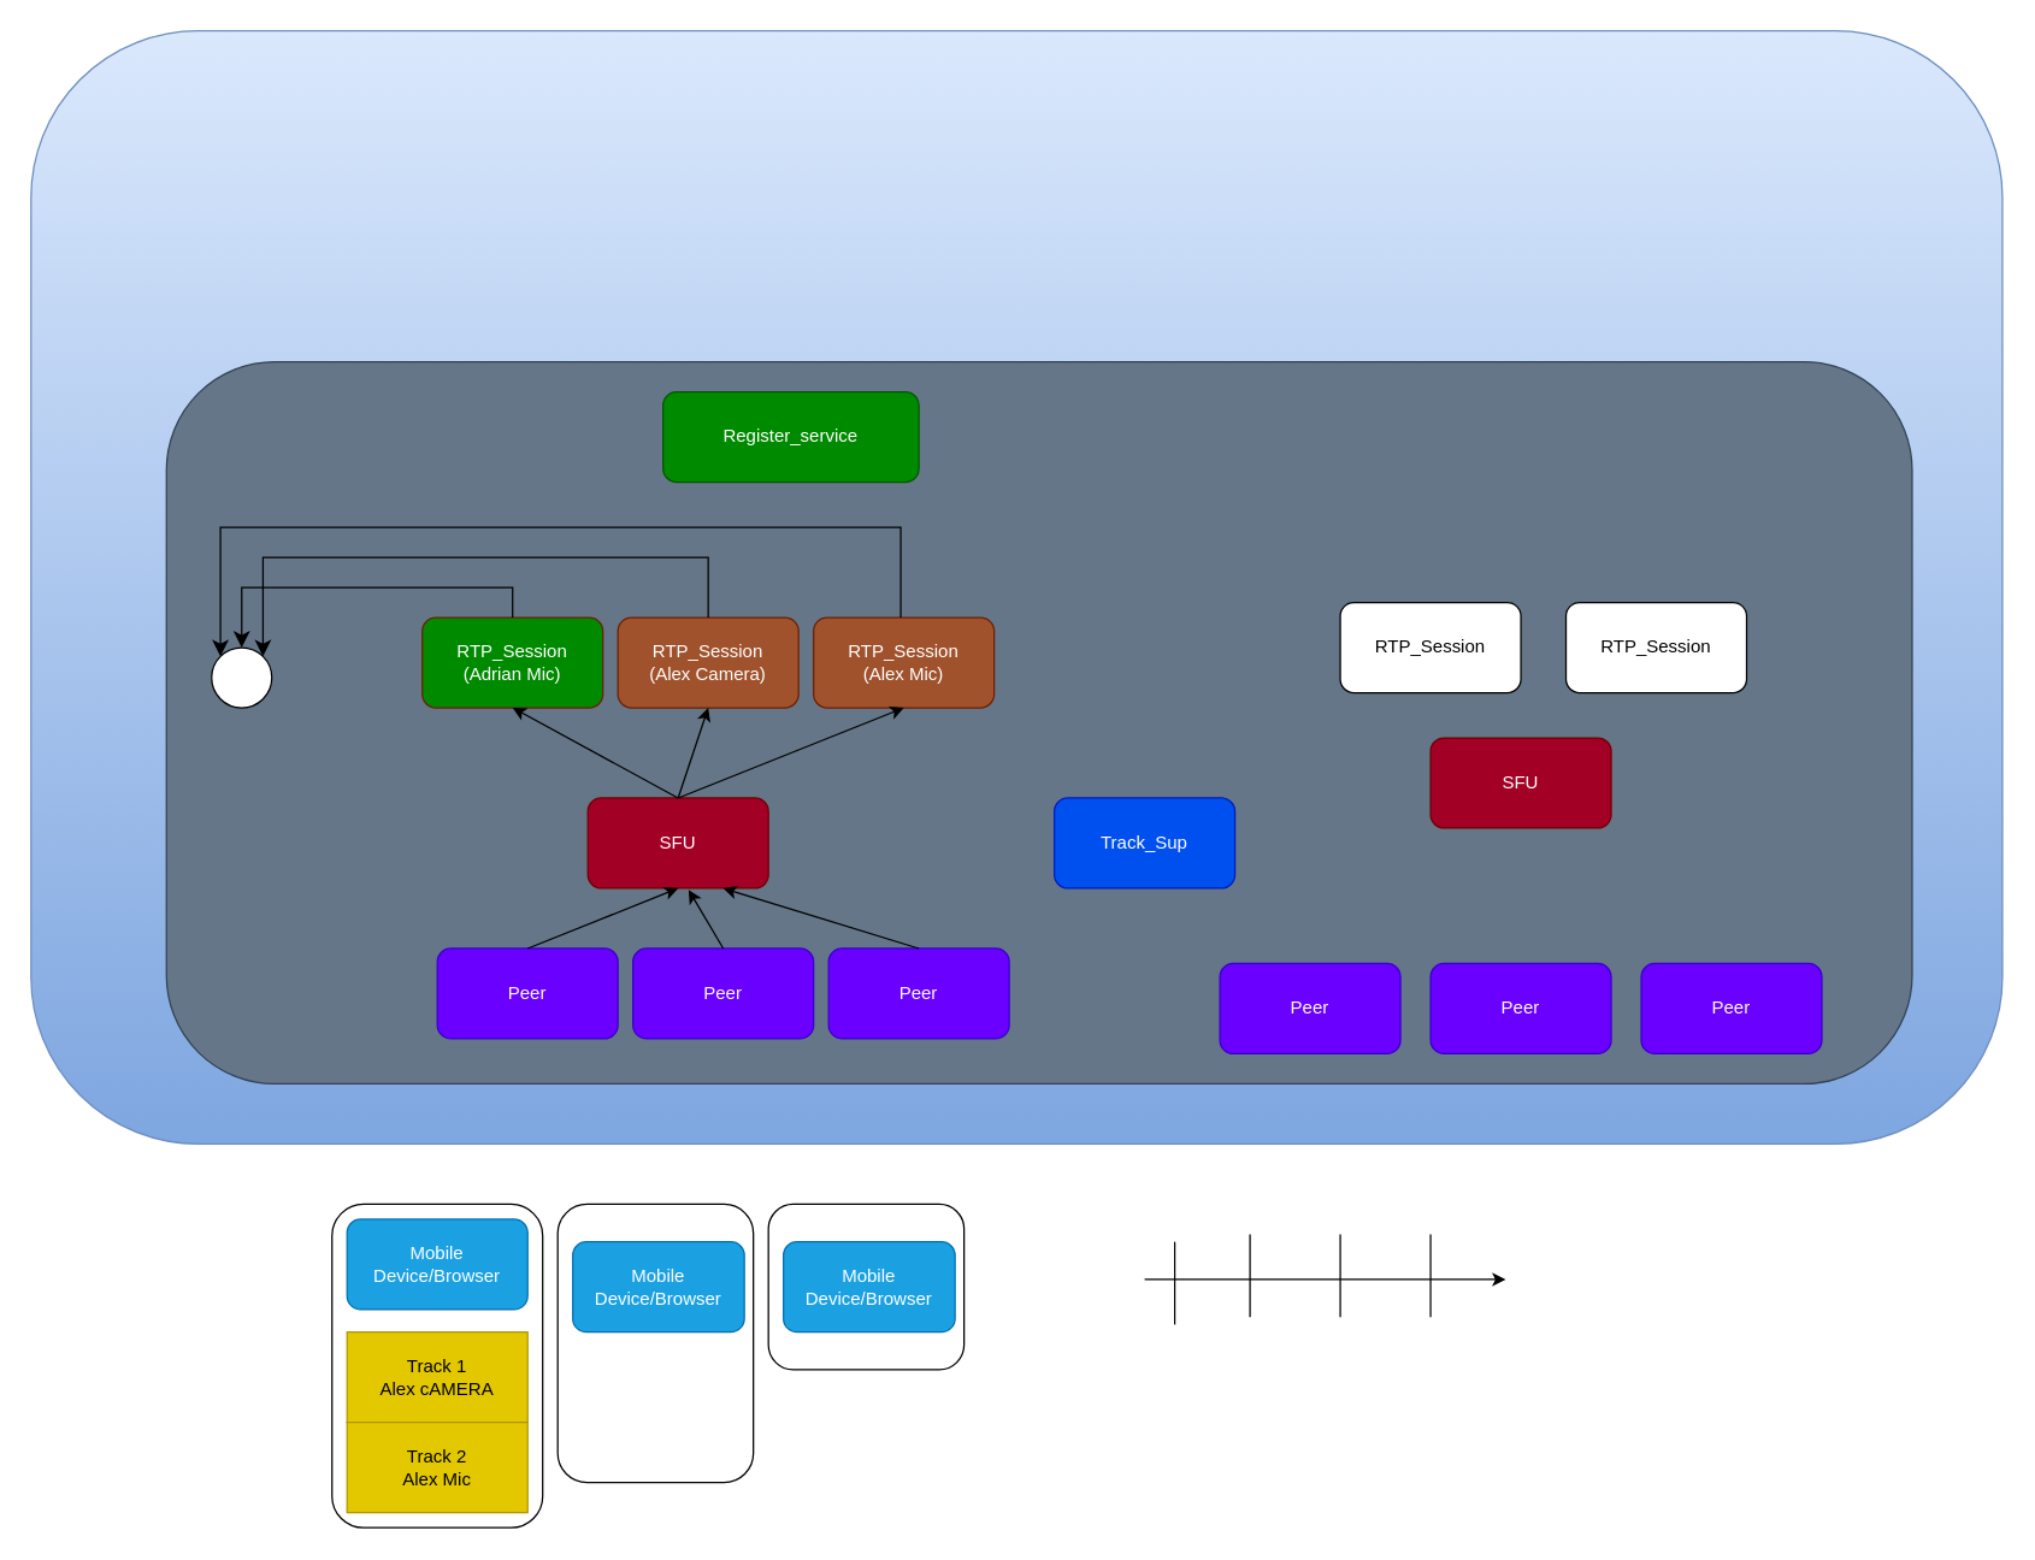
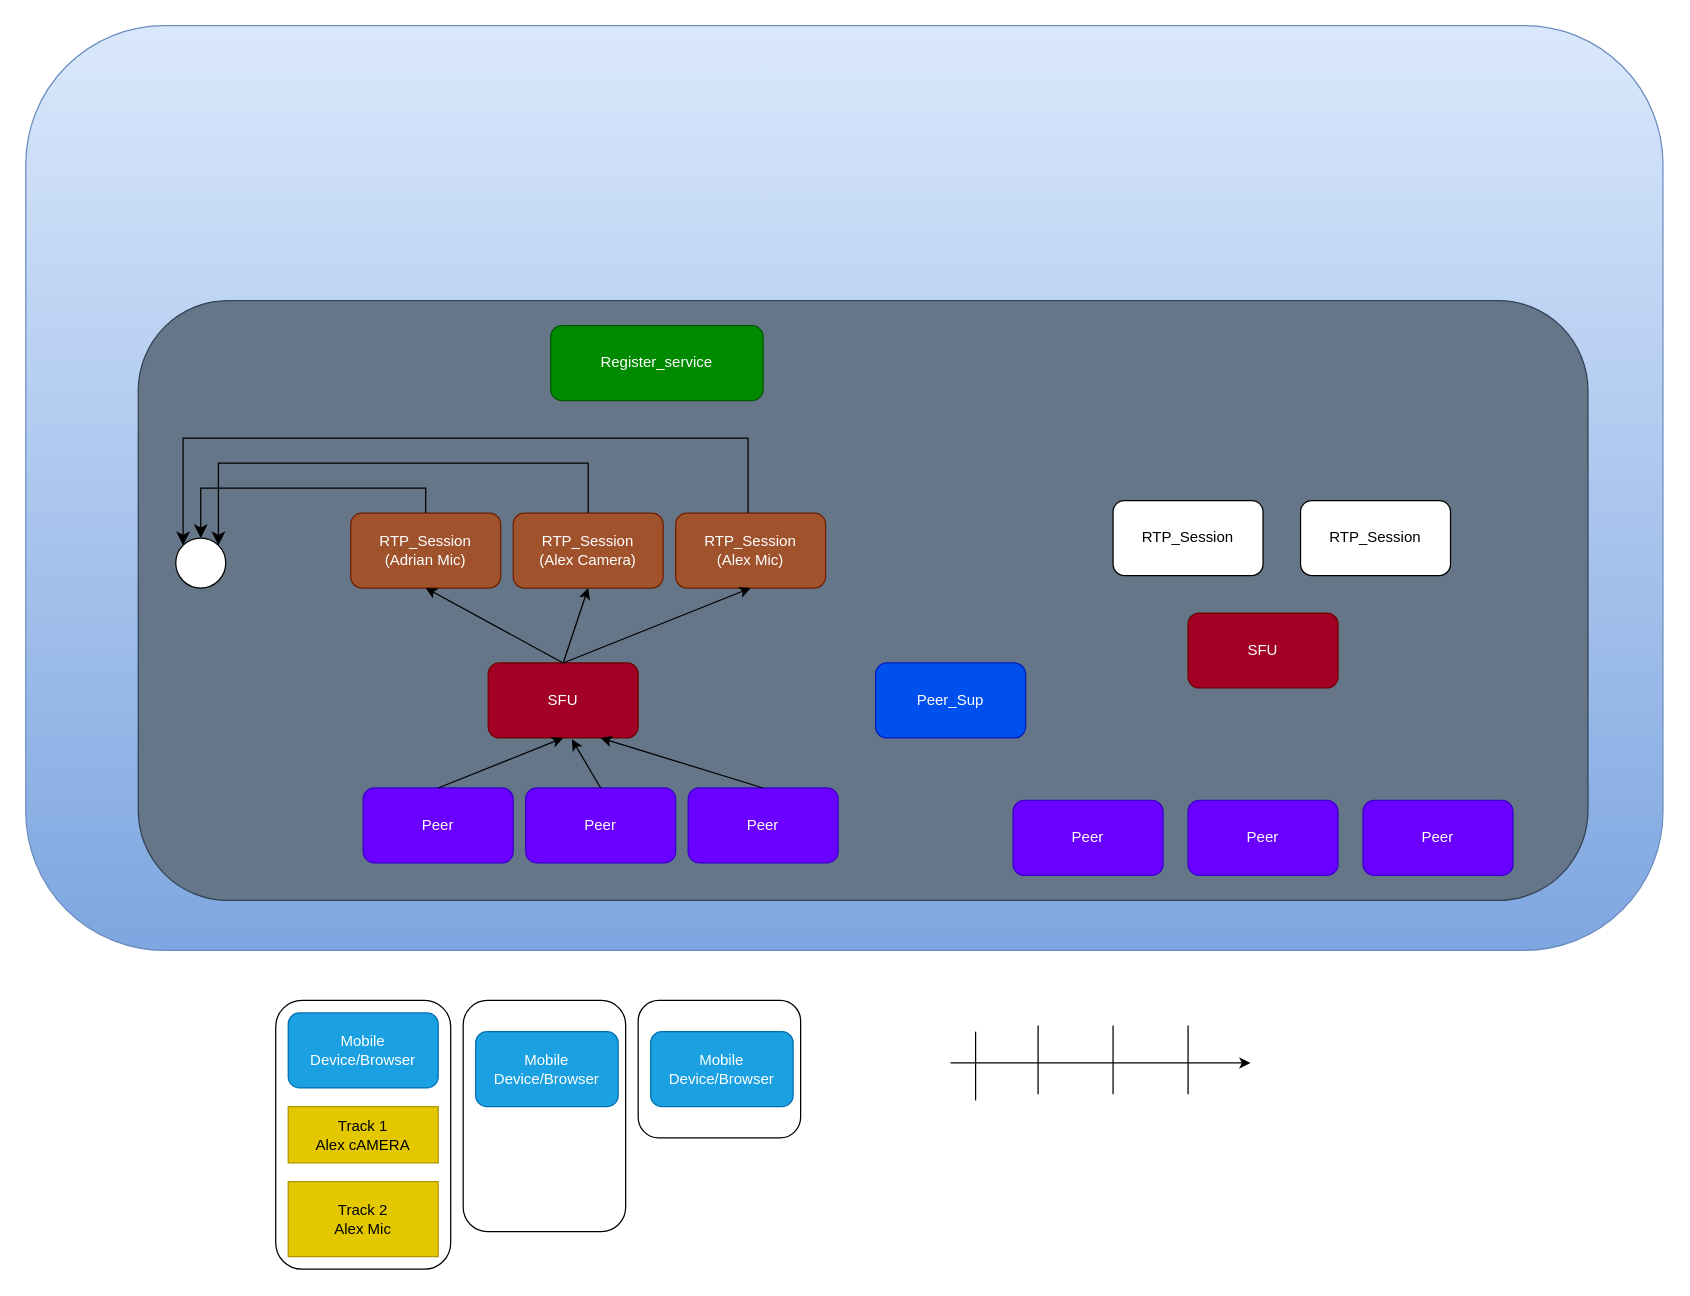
  <mxCell id="0" />
  <mxCell id="1" parent="0" />
  <mxCell id="2" value="" style="rounded=1;whiteSpace=wrap;html=1;fillColor=#dae8fc;strokeColor=#6c8ebf;gradientColor=#7ea6e0;" vertex="1" parent="1"><mxGeometry x="20" y="20" width="1310" height="740" as="geometry" /></mxCell>
  <mxCell id="3" value="" style="rounded=1;whiteSpace=wrap;html=1;" vertex="1" parent="1"><mxGeometry y="800" width="140" height="215" as="geometry" x="220" /></mxCell>
  <mxCell id="4" value="" style="rounded=1;whiteSpace=wrap;html=1;fillColor=#647687;strokeColor=#314354;fontColor=#ffffff;" vertex="1" parent="1"><mxGeometry x="110" y="240" width="1160" height="480" as="geometry" /></mxCell>
  <mxCell id="5" value="SFU" style="rounded=1;whiteSpace=wrap;html=1;fillColor=#a20025;fontColor=#ffffff;strokeColor=#6F0000;" parent="1" vertex="1"><mxGeometry x="390" y="530" width="120" height="60" as="geometry" /></mxCell>
  <mxCell id="6" value="Peer" style="rounded=1;whiteSpace=wrap;html=1;fillColor=#6a00ff;fontColor=#ffffff;strokeColor=#3700CC;" parent="1" vertex="1"><mxGeometry x="290" y="630" width="120" height="60" as="geometry" /></mxCell>
  <mxCell id="7" value="Peer" style="rounded=1;whiteSpace=wrap;html=1;fillColor=#6a00ff;fontColor=#ffffff;strokeColor=#3700CC;" parent="1" vertex="1"><mxGeometry x="420" y="630" width="120" height="60" as="geometry" /></mxCell>
  <mxCell id="8" value="Peer" style="rounded=1;whiteSpace=wrap;html=1;fillColor=#6a00ff;fontColor=#ffffff;strokeColor=#3700CC;" parent="1" vertex="1"><mxGeometry x="550" y="630" width="120" height="60" as="geometry" /></mxCell>
  <mxCell id="9" value="SFU" style="rounded=1;whiteSpace=wrap;html=1;fillColor=#a20025;fontColor=#ffffff;strokeColor=#6F0000;" parent="1" vertex="1"><mxGeometry x="950" y="490" width="120" height="60" as="geometry" /></mxCell>
  <mxCell id="10" value="Peer" style="rounded=1;whiteSpace=wrap;html=1;fillColor=#6a00ff;fontColor=#ffffff;strokeColor=#3700CC;" parent="1" vertex="1"><mxGeometry x="810" y="640" width="120" height="60" as="geometry" /></mxCell>
  <mxCell id="11" value="Peer" style="rounded=1;whiteSpace=wrap;html=1;fillColor=#6a00ff;fontColor=#ffffff;strokeColor=#3700CC;" parent="1" vertex="1"><mxGeometry x="950" y="640" width="120" height="60" as="geometry" /></mxCell>
  <mxCell id="12" value="Peer" style="rounded=1;whiteSpace=wrap;html=1;fillColor=#6a00ff;fontColor=#ffffff;strokeColor=#3700CC;" parent="1" vertex="1"><mxGeometry x="1090" y="640" width="120" height="60" as="geometry" /></mxCell>
  <mxCell id="13" value="Register_service" style="rounded=1;whiteSpace=wrap;html=1;fillColor=#008a00;fontColor=#ffffff;strokeColor=#005700;" parent="1" vertex="1"><mxGeometry x="440" y="260" width="170" height="60" as="geometry" /></mxCell>
- <mxCell id="14" value="Track_Sup" style="rounded=1;whiteSpace=wrap;html=1;fillColor=#0050ef;fontColor=#ffffff;strokeColor=#001DBC;" parent="1" vertex="1"><mxGeometry x="700" y="530" width="120" height="60" as="geometry" /></mxCell>
+ <mxCell id="14" value="Peer_Sup" style="rounded=1;whiteSpace=wrap;html=1;fillColor=#0050ef;fontColor=#ffffff;strokeColor=#001DBC;" parent="1" vertex="1"><mxGeometry x="700" y="530" width="120" height="60" as="geometry" /></mxCell>
  <mxCell id="15" value="Mobile Device/Browser" style="rounded=1;whiteSpace=wrap;html=1;fillColor=#1ba1e2;fontColor=#ffffff;strokeColor=#006EAF;" vertex="1" parent="1"><mxGeometry x="230" y="810" width="120" height="60" as="geometry" /></mxCell>
  <mxCell id="16" value="" style="endArrow=classic;html=1;exitX=0.5;exitY=0;exitDx=0;exitDy=0;entryX=0.5;entryY=1;entryDx=0;entryDy=0;" edge="1" parent="1" source="6" target="5"><mxGeometry width="50" height="50" relative="1" as="geometry"><mxPoint x="730" y="600" as="sourcePoint" /><mxPoint x="780" y="550" as="targetPoint" /></mxGeometry></mxCell>
- <mxCell id="17" value="RTP_Session&lt;br&gt;(Adrian Mic)" style="rounded=1;whiteSpace=wrap;html=1;fillColor=#008a00;fontColor=#ffffff;strokeColor=#6D1F00;" vertex="1" parent="1"><mxGeometry x="280" y="410" width="120" height="60" as="geometry" /></mxCell>
+ <mxCell id="17" value="RTP_Session&lt;br&gt;(Adrian Mic)" style="rounded=1;whiteSpace=wrap;html=1;fillColor=#a0522d;fontColor=#ffffff;strokeColor=#6D1F00;" vertex="1" parent="1"><mxGeometry x="280" y="410" width="120" height="60" as="geometry" /></mxCell>
  <mxCell id="18" value="RTP_Session&lt;br&gt;(Alex Mic)" style="rounded=1;whiteSpace=wrap;html=1;fillColor=#a0522d;fontColor=#ffffff;strokeColor=#6D1F00;" vertex="1" parent="1"><mxGeometry x="540" y="410" width="120" height="60" as="geometry" /></mxCell>
  <mxCell id="19" value="" style="endArrow=classic;html=1;exitX=0.5;exitY=0;exitDx=0;exitDy=0;entryX=0.5;entryY=1;entryDx=0;entryDy=0;" edge="1" parent="1" source="5" target="17"><mxGeometry width="50" height="50" relative="1" as="geometry"><mxPoint x="730" y="600" as="sourcePoint" /><mxPoint x="780" y="550" as="targetPoint" /></mxGeometry></mxCell>
  <mxCell id="20" value="RTP_Session&lt;br&gt;(Alex Camera)" style="rounded=1;whiteSpace=wrap;html=1;fillColor=#a0522d;fontColor=#ffffff;strokeColor=#6D1F00;" vertex="1" parent="1"><mxGeometry x="410" y="410" width="120" height="60" as="geometry" /></mxCell>
  <mxCell id="21" value="RTP_Session" style="rounded=1;whiteSpace=wrap;html=1;" vertex="1" parent="1"><mxGeometry x="890" y="400" width="120" height="60" as="geometry" /></mxCell>
  <mxCell id="22" value="RTP_Session" style="rounded=1;whiteSpace=wrap;html=1;" vertex="1" parent="1"><mxGeometry x="1040" y="400" width="120" height="60" as="geometry" /></mxCell>
- <mxCell id="23" value="Track 1&lt;br&gt;Alex cAMERA" style="rounded=0;whiteSpace=wrap;html=1;fillColor=#e3c800;fontColor=#000000;strokeColor=#B09500;" vertex="1" parent="1"><mxGeometry x="230" y="885" width="120" height="60" as="geometry" /></mxCell>
+ <mxCell id="23" value="Track 1&lt;br&gt;Alex cAMERA" style="rounded=0;whiteSpace=wrap;html=1;fillColor=#e3c800;fontColor=#000000;strokeColor=#B09500;" vertex="1" parent="1"><mxGeometry x="230" y="885" width="120" height="45" as="geometry" /></mxCell>
  <mxCell id="24" value="Track 2&lt;br&gt;Alex Mic" style="rounded=0;whiteSpace=wrap;html=1;fillColor=#e3c800;fontColor=#000000;strokeColor=#B09500;" vertex="1" parent="1"><mxGeometry x="230" y="945" width="120" height="60" as="geometry" /></mxCell>
  <mxCell id="25" value="" style="rounded=1;whiteSpace=wrap;html=1;" vertex="1" parent="1"><mxGeometry x="370" y="800" width="130" height="185" as="geometry" /></mxCell>
  <mxCell id="26" value="Mobile Device/Browser" style="rounded=1;whiteSpace=wrap;html=1;fillColor=#1ba1e2;fontColor=#ffffff;strokeColor=#006EAF;" vertex="1" parent="1"><mxGeometry x="380" y="825" width="114" height="60" as="geometry" /></mxCell>
  <mxCell id="27" value="" style="endArrow=classic;html=1;exitX=0.5;exitY=0;exitDx=0;exitDy=0;entryX=0.558;entryY=1.017;entryDx=0;entryDy=0;entryPerimeter=0;" edge="1" parent="1" source="7" target="5"><mxGeometry width="50" height="50" relative="1" as="geometry"><mxPoint x="400" y="650" as="sourcePoint" /><mxPoint x="460" y="600" as="targetPoint" /></mxGeometry></mxCell>
  <mxCell id="28" value="" style="endArrow=classic;html=1;exitX=0.5;exitY=0;exitDx=0;exitDy=0;entryX=0.75;entryY=1;entryDx=0;entryDy=0;" edge="1" parent="1" source="8" target="5"><mxGeometry width="50" height="50" relative="1" as="geometry"><mxPoint x="540" y="650" as="sourcePoint" /><mxPoint x="466.96" y="601.02" as="targetPoint" /></mxGeometry></mxCell>
  <mxCell id="29" value="" style="rounded=1;whiteSpace=wrap;html=1;" vertex="1" parent="1"><mxGeometry x="510" y="800" width="130" height="110" as="geometry" /></mxCell>
  <mxCell id="30" value="Mobile Device/Browser" style="rounded=1;whiteSpace=wrap;html=1;fillColor=#1ba1e2;fontColor=#ffffff;strokeColor=#006EAF;" vertex="1" parent="1"><mxGeometry x="520" y="825" width="114" height="60" as="geometry" /></mxCell>
  <mxCell id="31" value="" style="endArrow=classic;html=1;entryX=0.5;entryY=1;entryDx=0;entryDy=0;" edge="1" parent="1" target="20"><mxGeometry width="50" height="50" relative="1" as="geometry"><mxPoint x="450" y="530" as="sourcePoint" /><mxPoint x="350" y="480" as="targetPoint" /></mxGeometry></mxCell>
  <mxCell id="32" value="" style="endArrow=classic;html=1;entryX=0.5;entryY=1;entryDx=0;entryDy=0;exitX=0.5;exitY=0;exitDx=0;exitDy=0;" edge="1" parent="1" source="5" target="18"><mxGeometry width="50" height="50" relative="1" as="geometry"><mxPoint x="450" y="520" as="sourcePoint" /><mxPoint x="480" y="480" as="targetPoint" /></mxGeometry></mxCell>
  <mxCell id="33" value="" style="ellipse;whiteSpace=wrap;html=1;aspect=fixed;" vertex="1" parent="1"><mxGeometry x="140" y="430" width="40" height="40" as="geometry" /></mxCell>
  <mxCell id="34" value="" style="edgeStyle=elbowEdgeStyle;elbow=vertical;endArrow=classic;html=1;curved=0;rounded=0;endSize=8;startSize=8;exitX=0.5;exitY=0;exitDx=0;exitDy=0;entryX=0.5;entryY=0;entryDx=0;entryDy=0;" edge="1" parent="1" source="17" target="33"><mxGeometry width="50" height="50" relative="1" as="geometry"><mxPoint x="470" y="540" as="sourcePoint" /><mxPoint x="520" y="490" as="targetPoint" /><Array as="points"><mxPoint x="250" y="390" /></Array></mxGeometry></mxCell>
  <mxCell id="35" value="" style="edgeStyle=elbowEdgeStyle;elbow=vertical;endArrow=classic;html=1;curved=0;rounded=0;endSize=8;startSize=8;exitX=0.5;exitY=0;exitDx=0;exitDy=0;entryX=1;entryY=0;entryDx=0;entryDy=0;" edge="1" parent="1" source="20" target="33"><mxGeometry width="50" height="50" relative="1" as="geometry"><mxPoint x="330" y="390" as="sourcePoint" /><mxPoint x="150" y="410" as="targetPoint" /><Array as="points"><mxPoint x="240" y="370" /></Array></mxGeometry></mxCell>
  <mxCell id="36" value="" style="edgeStyle=elbowEdgeStyle;elbow=vertical;endArrow=classic;html=1;curved=0;rounded=0;endSize=8;startSize=8;exitX=0.5;exitY=0;exitDx=0;exitDy=0;entryX=0;entryY=0;entryDx=0;entryDy=0;" edge="1" parent="1" target="33"><mxGeometry width="50" height="50" relative="1" as="geometry"><mxPoint x="597.93" y="410" as="sourcePoint" /><mxPoint x="302.072" y="435.858" as="targetPoint" /><Array as="points"><mxPoint x="450" y="350" /></Array></mxGeometry></mxCell>
  <mxCell id="37" value="" style="endArrow=classic;html=1;" edge="1" parent="1"><mxGeometry width="50" height="50" relative="1" as="geometry"><mxPoint x="760" y="850" as="sourcePoint" /><mxPoint x="1000" y="850" as="targetPoint" /></mxGeometry></mxCell>
  <mxCell id="38" value="" style="endArrow=none;html=1;" edge="1" parent="1"><mxGeometry width="50" height="50" relative="1" as="geometry"><mxPoint x="780" y="880" as="sourcePoint" /><mxPoint x="780" y="825" as="targetPoint" /></mxGeometry></mxCell>
  <mxCell id="39" value="" style="endArrow=none;html=1;" edge="1" parent="1"><mxGeometry width="50" height="50" relative="1" as="geometry"><mxPoint x="830" y="875" as="sourcePoint" /><mxPoint x="830" y="820" as="targetPoint" /></mxGeometry></mxCell>
  <mxCell id="40" value="" style="endArrow=none;html=1;" edge="1" parent="1"><mxGeometry width="50" height="50" relative="1" as="geometry"><mxPoint x="890" y="875" as="sourcePoint" /><mxPoint x="890" y="820" as="targetPoint" /></mxGeometry></mxCell>
  <mxCell id="41" value="" style="endArrow=none;html=1;" edge="1" parent="1"><mxGeometry width="50" height="50" relative="1" as="geometry"><mxPoint x="950" y="875" as="sourcePoint" /><mxPoint x="950" y="820" as="targetPoint" /><Array as="points" /></mxGeometry></mxCell>
